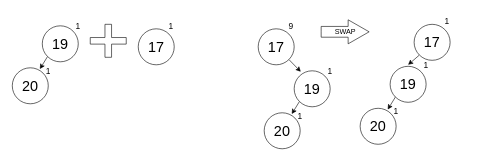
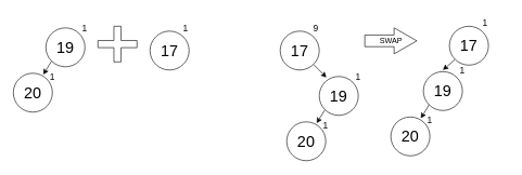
  <mxCell id="0" />
  <mxCell id="1" parent="0" />
  <mxCell id="2" value="" style="shape=cross;whiteSpace=wrap;html=1;" vertex="1" parent="1"><mxGeometry x="150" y="40" width="60" height="55" as="geometry" /></mxCell>
  <mxCell id="3" style="edgeStyle=none;rounded=0;orthogonalLoop=1;jettySize=auto;html=1;exitX=0;exitY=1;exitDx=0;exitDy=0;entryX=0.767;entryY=0.033;entryDx=0;entryDy=0;entryPerimeter=0;" edge="1" parent="1" source="4" target="5"><mxGeometry relative="1" as="geometry" /></mxCell>
  <mxCell id="4" value="&lt;font style=&quot;font-size: 24px&quot;&gt;19&lt;/font&gt;" style="ellipse;whiteSpace=wrap;html=1;aspect=fixed;" vertex="1" parent="1"><mxGeometry x="70" y="42.5" width="60" height="60" as="geometry" /></mxCell>
  <mxCell id="5" value="&lt;font style=&quot;font-size: 24px&quot;&gt;20&lt;/font&gt;" style="ellipse;whiteSpace=wrap;html=1;aspect=fixed;" vertex="1" parent="1"><mxGeometry x="20" y="112.5" width="60" height="60" as="geometry" /></mxCell>
  <mxCell id="6" value="1" style="text;html=1;strokeColor=none;fillColor=none;align=center;verticalAlign=middle;whiteSpace=wrap;rounded=0;fontSize=14;" vertex="1" parent="1"><mxGeometry x="100" y="27.5" width="60" height="30" as="geometry" /></mxCell>
  <mxCell id="7" value="1" style="text;html=1;strokeColor=none;fillColor=none;align=center;verticalAlign=middle;whiteSpace=wrap;rounded=0;fontSize=14;" vertex="1" parent="1"><mxGeometry x="50" y="102.5" width="60" height="30" as="geometry" /></mxCell>
  <mxCell id="8" value="&lt;font style=&quot;font-size: 24px&quot;&gt;17&lt;/font&gt;" style="ellipse;whiteSpace=wrap;html=1;aspect=fixed;" vertex="1" parent="1"><mxGeometry x="230" y="47.5" width="60" height="60" as="geometry" /></mxCell>
  <mxCell id="9" value="1" style="text;html=1;strokeColor=none;fillColor=none;align=center;verticalAlign=middle;whiteSpace=wrap;rounded=0;fontSize=14;" vertex="1" parent="1"><mxGeometry x="250" y="27.5" width="70" height="30" as="geometry" /></mxCell>
  <mxCell id="10" style="edgeStyle=none;rounded=0;orthogonalLoop=1;jettySize=auto;html=1;exitX=1;exitY=1;exitDx=0;exitDy=0;entryX=0.183;entryY=0.025;entryDx=0;entryDy=0;entryPerimeter=0;" edge="1" parent="1" source="11" target="14"><mxGeometry relative="1" as="geometry" /></mxCell>
  <mxCell id="11" value="&lt;font style=&quot;font-size: 24px&quot;&gt;17&lt;/font&gt;" style="ellipse;whiteSpace=wrap;html=1;aspect=fixed;" vertex="1" parent="1"><mxGeometry x="430" y="47.5" width="60" height="60" as="geometry" /></mxCell>
  <mxCell id="12" value="9" style="text;html=1;strokeColor=none;fillColor=none;align=center;verticalAlign=middle;whiteSpace=wrap;rounded=0;fontSize=14;" vertex="1" parent="1"><mxGeometry x="450" y="27.5" width="70" height="30" as="geometry" /></mxCell>
  <mxCell id="13" style="edgeStyle=none;rounded=0;orthogonalLoop=1;jettySize=auto;html=1;exitX=0;exitY=1;exitDx=0;exitDy=0;entryX=0.767;entryY=0.033;entryDx=0;entryDy=0;entryPerimeter=0;" edge="1" parent="1" source="14" target="15"><mxGeometry relative="1" as="geometry" /></mxCell>
  <mxCell id="14" value="&lt;font style=&quot;font-size: 24px&quot;&gt;19&lt;/font&gt;" style="ellipse;whiteSpace=wrap;html=1;aspect=fixed;" vertex="1" parent="1"><mxGeometry x="490" y="117.5" width="60" height="60" as="geometry" /></mxCell>
  <mxCell id="15" value="&lt;font style=&quot;font-size: 24px&quot;&gt;20&lt;/font&gt;" style="ellipse;whiteSpace=wrap;html=1;aspect=fixed;" vertex="1" parent="1"><mxGeometry x="440" y="187.5" width="60" height="60" as="geometry" /></mxCell>
  <mxCell id="16" value="1" style="text;html=1;strokeColor=none;fillColor=none;align=center;verticalAlign=middle;whiteSpace=wrap;rounded=0;fontSize=14;" vertex="1" parent="1"><mxGeometry x="520" y="102.5" width="60" height="30" as="geometry" /></mxCell>
  <mxCell id="17" value="1" style="text;html=1;strokeColor=none;fillColor=none;align=center;verticalAlign=middle;whiteSpace=wrap;rounded=0;fontSize=14;" vertex="1" parent="1"><mxGeometry x="470" y="177.5" width="60" height="30" as="geometry" /></mxCell>
  <mxCell id="18" style="edgeStyle=none;rounded=0;orthogonalLoop=1;jettySize=auto;html=1;exitX=0;exitY=1;exitDx=0;exitDy=0;entryX=0;entryY=0.5;entryDx=0;entryDy=0;" edge="1" parent="1" source="19" target="24"><mxGeometry relative="1" as="geometry" /></mxCell>
  <mxCell id="19" value="&lt;font style=&quot;font-size: 24px&quot;&gt;17&lt;/font&gt;" style="ellipse;whiteSpace=wrap;html=1;aspect=fixed;" vertex="1" parent="1"><mxGeometry x="690" y="40" width="60" height="60" as="geometry" /></mxCell>
  <mxCell id="20" value="1" style="text;html=1;strokeColor=none;fillColor=none;align=center;verticalAlign=middle;whiteSpace=wrap;rounded=0;fontSize=14;" vertex="1" parent="1"><mxGeometry x="710" y="20" width="70" height="30" as="geometry" /></mxCell>
  <mxCell id="21" style="edgeStyle=none;rounded=0;orthogonalLoop=1;jettySize=auto;html=1;exitX=0;exitY=1;exitDx=0;exitDy=0;entryX=0.767;entryY=0.033;entryDx=0;entryDy=0;entryPerimeter=0;" edge="1" parent="1" source="22" target="23"><mxGeometry relative="1" as="geometry" /></mxCell>
  <mxCell id="22" value="&lt;font style=&quot;font-size: 24px&quot;&gt;19&lt;/font&gt;" style="ellipse;whiteSpace=wrap;html=1;aspect=fixed;" vertex="1" parent="1"><mxGeometry x="650" y="110" width="60" height="60" as="geometry" /></mxCell>
  <mxCell id="23" value="&lt;font style=&quot;font-size: 24px&quot;&gt;20&lt;/font&gt;" style="ellipse;whiteSpace=wrap;html=1;aspect=fixed;" vertex="1" parent="1"><mxGeometry x="600" y="180" width="60" height="60" as="geometry" /></mxCell>
  <mxCell id="24" value="1" style="text;html=1;strokeColor=none;fillColor=none;align=center;verticalAlign=middle;whiteSpace=wrap;rounded=0;fontSize=14;" vertex="1" parent="1"><mxGeometry x="680" y="95" width="60" height="25" as="geometry" /></mxCell>
  <mxCell id="25" value="1" style="text;html=1;strokeColor=none;fillColor=none;align=center;verticalAlign=middle;whiteSpace=wrap;rounded=0;fontSize=14;" vertex="1" parent="1"><mxGeometry x="630" y="170" width="60" height="30" as="geometry" /></mxCell>
- <mxCell id="26" value="SWAP" style="html=1;shadow=0;dashed=0;align=center;verticalAlign=middle;shape=mxgraph.arrows2.arrow;dy=0.55;dx=35;notch=0;" vertex="1" parent="1"><mxGeometry x="535" y="32.5" width="80" height="40" as="geometry" /></mxCell>
+ <mxCell id="26" value="SWAP" style="html=1;shadow=0;dashed=0;align=center;verticalAlign=middle;shape=mxgraph.arrows2.arrow;dy=0.55;dx=35;notch=0;" vertex="1" parent="1"><mxGeometry x="560" y="42.5" width="80" height="40" as="geometry" /></mxCell>
